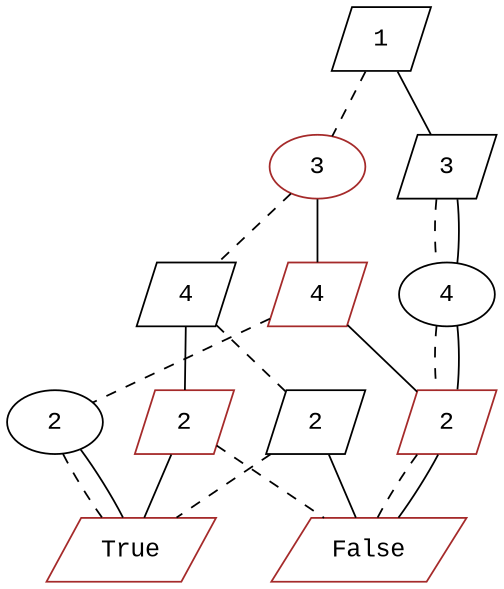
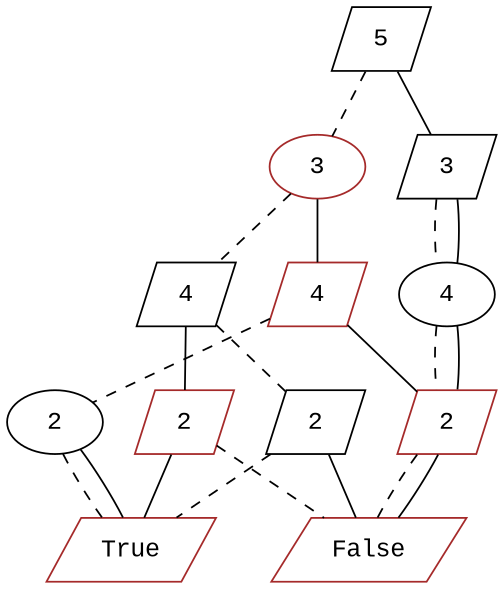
  graph {
    fontname="Liberation Mono"
    node [color=black shape=parallelogram fontname="Liberation Mono"]
    edge [fontname="Liberation Mono"]
-   n1 [label=1]
+   n1 [label=5]
    n2 [label=3 color=brown shape=ellipse]
    n3 [label=3]
    n4 [label=4]
    n5 [label=4 color=brown]
    n6 [label=2]
    n7 [label=2 color=brown]
    n8 [label=True color=brown]
    n9 [label=False color=brown]
    n10 [label=2 shape=ellipse]
    n11 [label=2 color=brown]
    n12 [label=4 shape=ellipse]
    n1 -- n2 [style=dashed]
    n1 -- n3
    n2 -- n4 [style=dashed]
    n2 -- n5
    n3 -- n12 [style=dashed]
    n3 -- n12
    n4 -- n6 [style=dashed]
    n4 -- n7
    n5 -- n10 [style=dashed]
    n5 -- n11
    n6 -- n8 [style=dashed]
    n6 -- n9
    n7 -- n8
    n7 -- n9 [style=dashed]
    n10 -- n8 [style=dashed]
    n10 -- n8
    n11 -- n9 [style=dashed]
    n11 -- n9
    n12 -- n11 [style=dashed]
    n12 -- n11
  }
